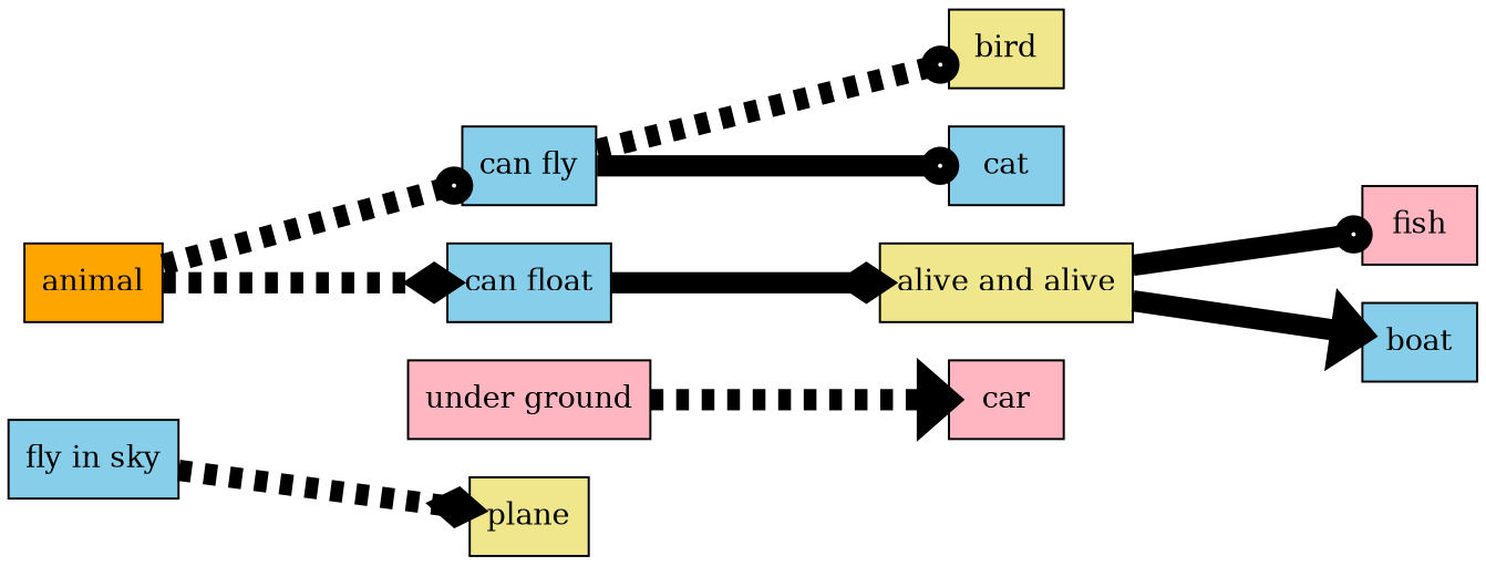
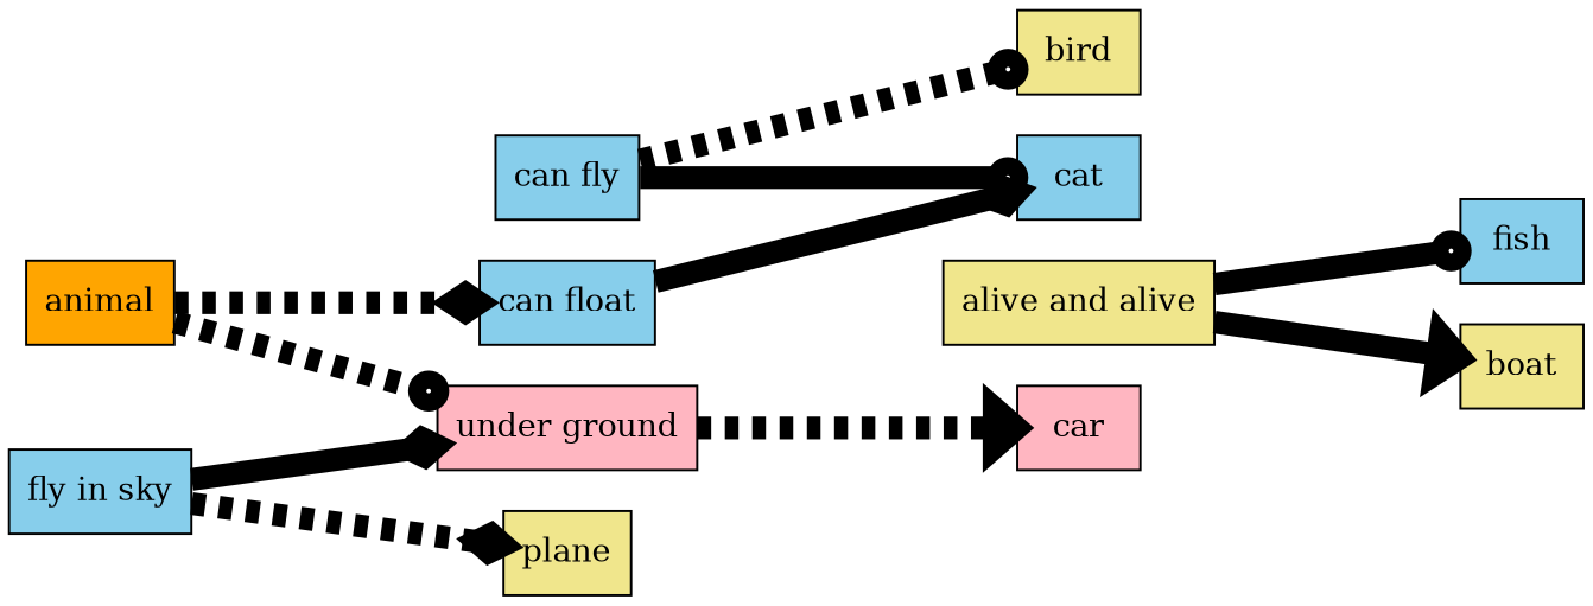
  digraph {
    rankdir=LR
    ranksep=1.5
    node [color=black fillcolor=skyblue shape=record style=filled]
    edge [arrowhead=odot penwidth=10 style=dashed]
    n1 [fillcolor=orange label=" { <ptr> animal} "]
    n2 [label=" { <ptr> can fly} "]
    n3 [label=" { <ptr> can float} "]
    n4 [fillcolor=khaki label=" { <ptr> bird} "]
    n5 [label=" { <ptr> cat} "]
    n6 [fillcolor=khaki label=" { <ptr> alive and alive} "]
-   n7 [fillcolor=lightpink label=" { <ptr> fish} "]
-   n8 [label=" { <ptr> boat} "]
+   n7 [label=" { <ptr> fish} "]
+   n8 [fillcolor=khaki label=" { <ptr> boat} "]
    n9 [label=" { <ptr> fly in sky} "]
    n10 [fillcolor=khaki label=" { <ptr> plane} "]
    n11 [fillcolor=lightpink label=" { <ptr> under ground} "]
    n12 [fillcolor=lightpink label=" { <ptr> car} "]
-   n1 -> n2
+   n1 -> n11
    n1 -> n3 [arrowhead=diamond]
    n2 -> n4
    n2 -> n5 [style=bold]
-   n3 -> n6 [arrowhead=diamond style=bold]
+   n3 -> n5 [arrowhead=diamond style=bold]
    n6 -> n7 [style=bold]
    n6 -> n8 [arrowhead=onormal style=bold]
    n9 -> n10 [arrowhead=diamond]
+   n9 -> n11 [arrowhead=diamond style=bold]
    n11 -> n12 [arrowhead=onormal]
  }
